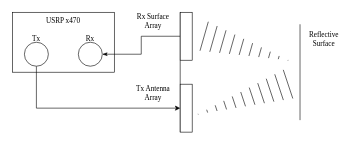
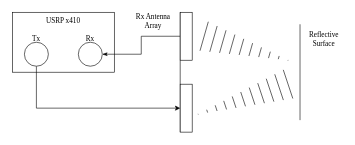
  <mxCell id="0" />
  <mxCell id="1" parent="0" />
  <mxCell id="2" value="" style="rounded=0;whiteSpace=wrap;html=1;fontFamily=modern;fontSource=https%3A%2F%2Fsourceforge.net%2Fprojects%2Fcm-unicode%2F;" vertex="1" parent="1"><mxGeometry x="20" y="20" width="170" height="100" as="geometry" /></mxCell>
- <mxCell id="3" value="USRP x470" style="text;html=1;align=center;verticalAlign=middle;whiteSpace=wrap;rounded=0;fontFamily=modern;fontSource=https%3A%2F%2Fsourceforge.net%2Fprojects%2Fcm-unicode%2F;" vertex="1" parent="1"><mxGeometry x="50" y="20" width="110" height="30" as="geometry" /></mxCell>
+ <mxCell id="3" value="USRP x410" style="text;html=1;align=center;verticalAlign=middle;whiteSpace=wrap;rounded=0;fontFamily=modern;fontSource=https%3A%2F%2Fsourceforge.net%2Fprojects%2Fcm-unicode%2F;" vertex="1" parent="1"><mxGeometry x="50" y="20" width="110" height="30" as="geometry" /></mxCell>
  <mxCell id="4" style="edgeStyle=orthogonalEdgeStyle;rounded=0;orthogonalLoop=1;jettySize=auto;html=1;exitX=1;exitY=0.5;exitDx=0;exitDy=0;entryX=0;entryY=0.5;entryDx=0;entryDy=0;startArrow=classicThin;startFill=1;endArrow=none;fontFamily=modern;fontSource=https%3A%2F%2Fsourceforge.net%2Fprojects%2Fcm-unicode%2F;" edge="1" parent="1" source="5" target="9"><mxGeometry relative="1" as="geometry" /></mxCell>
  <mxCell id="5" value="" style="ellipse;whiteSpace=wrap;html=1;aspect=fixed;fontFamily=modern;fontSource=https%3A%2F%2Fsourceforge.net%2Fprojects%2Fcm-unicode%2F;" vertex="1" parent="1"><mxGeometry x="130" y="70" width="40" height="40" as="geometry" /></mxCell>
  <mxCell id="6" value="Rx" style="text;html=1;align=center;verticalAlign=middle;whiteSpace=wrap;rounded=0;fontFamily=modern;fontSource=https%3A%2F%2Fsourceforge.net%2Fprojects%2Fcm-unicode%2F;" vertex="1" parent="1"><mxGeometry x="120" y="50" width="60" height="30" as="geometry" /></mxCell>
  <mxCell id="7" value="" style="endArrow=none;html=1;rounded=0;fontFamily=modern;fontSource=https%3A%2F%2Fsourceforge.net%2Fprojects%2Fcm-unicode%2F;" edge="1" parent="1"><mxGeometry width="50" height="50" relative="1" as="geometry"><mxPoint x="300" y="220" as="sourcePoint" /><mxPoint x="300" y="20" as="targetPoint" /></mxGeometry></mxCell>
  <mxCell id="8" value="" style="rounded=0;whiteSpace=wrap;html=1;fontFamily=modern;fontSource=https%3A%2F%2Fsourceforge.net%2Fprojects%2Fcm-unicode%2F;" vertex="1" parent="1"><mxGeometry x="300" y="140" width="20" height="80" as="geometry" /></mxCell>
  <mxCell id="9" value="" style="rounded=0;whiteSpace=wrap;html=1;fontFamily=modern;fontSource=https%3A%2F%2Fsourceforge.net%2Fprojects%2Fcm-unicode%2F;" vertex="1" parent="1"><mxGeometry x="300" y="20" width="20" height="80" as="geometry" /></mxCell>
  <mxCell id="10" style="edgeStyle=orthogonalEdgeStyle;rounded=0;orthogonalLoop=1;jettySize=auto;html=1;exitX=0.5;exitY=1;exitDx=0;exitDy=0;entryX=0;entryY=0.5;entryDx=0;entryDy=0;fontFamily=modern;fontSource=https%3A%2F%2Fsourceforge.net%2Fprojects%2Fcm-unicode%2F;" edge="1" parent="1" source="11" target="8"><mxGeometry relative="1" as="geometry" /></mxCell>
  <mxCell id="11" value="" style="ellipse;whiteSpace=wrap;html=1;aspect=fixed;fontFamily=modern;fontSource=https%3A%2F%2Fsourceforge.net%2Fprojects%2Fcm-unicode%2F;" vertex="1" parent="1"><mxGeometry x="40" y="70" width="40" height="40" as="geometry" /></mxCell>
  <mxCell id="12" value="Tx" style="text;html=1;align=center;verticalAlign=middle;whiteSpace=wrap;rounded=0;fontFamily=modern;fontSource=https%3A%2F%2Fsourceforge.net%2Fprojects%2Fcm-unicode%2F;" vertex="1" parent="1"><mxGeometry x="30" y="50" width="60" height="30" as="geometry" /></mxCell>
- <mxCell id="13" value="Tx Antenna Array" style="text;html=1;align=center;verticalAlign=middle;whiteSpace=wrap;rounded=0;fontFamily=modern;fontSource=https%3A%2F%2Fsourceforge.net%2Fprojects%2Fcm-unicode%2F;" vertex="1" parent="1"><mxGeometry x="220" y="140" width="70" height="30" as="geometry" /></mxCell>
- <mxCell id="14" value="Rx Surface Array" style="text;html=1;align=center;verticalAlign=middle;whiteSpace=wrap;rounded=0;fontFamily=modern;fontSource=https%3A%2F%2Fsourceforge.net%2Fprojects%2Fcm-unicode%2F;" vertex="1" parent="1"><mxGeometry x="220" y="20" width="70" height="30" as="geometry" /></mxCell>
+ <mxCell id="14" value="Rx Antenna Array" style="text;html=1;align=center;verticalAlign=middle;whiteSpace=wrap;rounded=0;fontFamily=modern;fontSource=https%3A%2F%2Fsourceforge.net%2Fprojects%2Fcm-unicode%2F;" vertex="1" parent="1"><mxGeometry x="220" y="20" width="70" height="30" as="geometry" /></mxCell>
  <mxCell id="15" value="" style="endArrow=none;html=1;rounded=0;fontFamily=modern;fontSource=https%3A%2F%2Fsourceforge.net%2Fprojects%2Fcm-unicode%2F;" edge="1" parent="1"><mxGeometry width="50" height="50" relative="1" as="geometry"><mxPoint x="500" y="200" as="sourcePoint" /><mxPoint x="500" y="40" as="targetPoint" /></mxGeometry></mxCell>
  <mxCell id="16" value="Reflective Surface" style="text;html=1;align=center;verticalAlign=middle;whiteSpace=wrap;rounded=0;fontFamily=modern;fontSource=https%3A%2F%2Fsourceforge.net%2Fprojects%2Fcm-unicode%2F;" vertex="1" parent="1"><mxGeometry x="510" y="50" width="60" height="30" as="geometry" /></mxCell>
  <mxCell id="17" value="" style="shape=mxgraph.arrows2.wedgeArrowDashed2;html=1;bendable=0;startWidth=25.217;stepSize=15;rounded=0;fontFamily=modern;fontSource=https%3A%2F%2Fsourceforge.net%2Fprojects%2Fcm-unicode%2F;" edge="1" parent="1"><mxGeometry width="100" height="100" relative="1" as="geometry"><mxPoint x="480" y="140" as="sourcePoint" /><mxPoint x="330" y="190" as="targetPoint" /></mxGeometry></mxCell>
  <mxCell id="18" value="" style="shape=mxgraph.arrows2.wedgeArrowDashed2;html=1;bendable=0;startWidth=25.217;stepSize=15;rounded=0;fontFamily=modern;fontSource=https%3A%2F%2Fsourceforge.net%2Fprojects%2Fcm-unicode%2F;" edge="1" parent="1"><mxGeometry width="100" height="100" relative="1" as="geometry"><mxPoint x="340" y="60" as="sourcePoint" /><mxPoint x="480" y="100" as="targetPoint" /></mxGeometry></mxCell>
